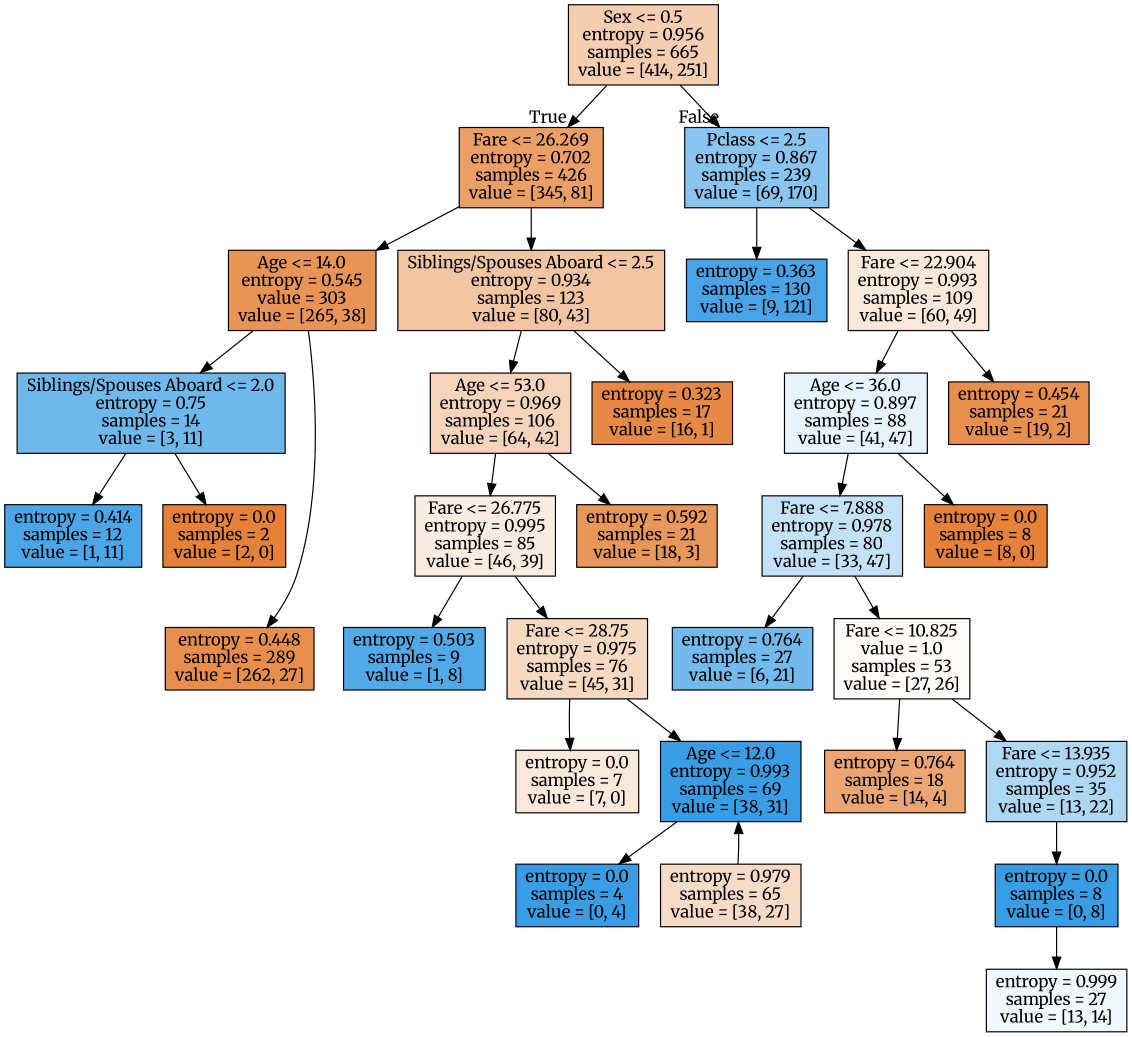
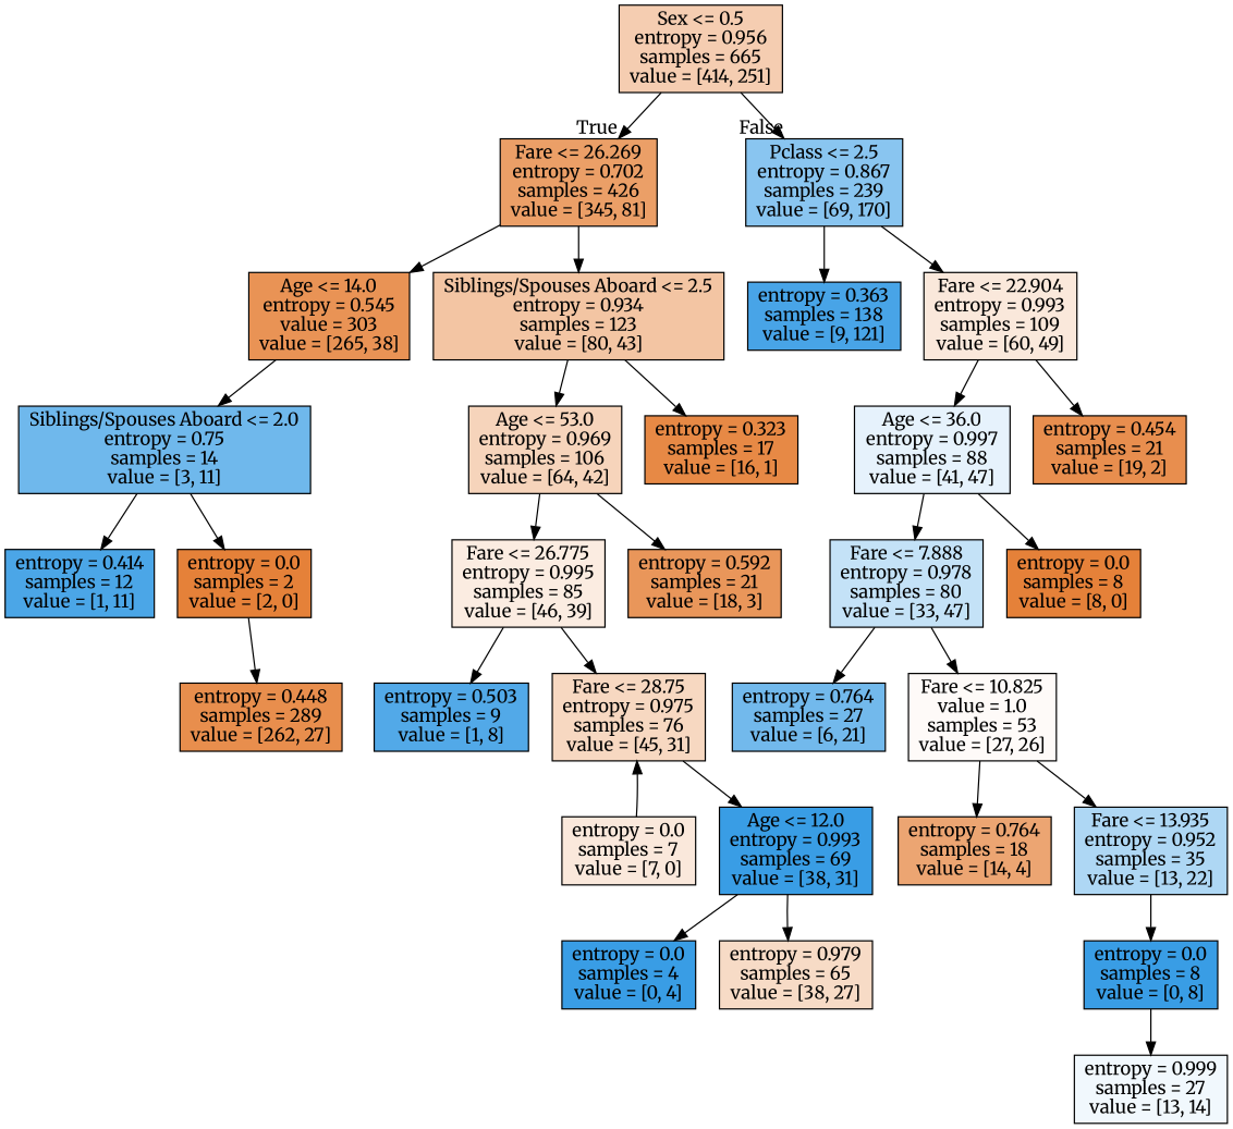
  digraph {
    fontname=Merriweather
    node [color=black fillcolor="#399de5" fontname=Merriweather shape=box style=filled]
    edge [fontname=Merriweather]
    n1 [fillcolor="#f5cdb1" label="Sex <= 0.5\nentropy = 0.956\nsamples = 665\nvalue = [414, 251]"]
    n2 [fillcolor="#eb9f67" label="Fare <= 26.269\nentropy = 0.702\nsamples = 426\nvalue = [345, 81]"]
    n3 [fillcolor="#89c5f0" label="Pclass <= 2.5\nentropy = 0.867\nsamples = 239\nvalue = [69, 170]"]
    n4 [fillcolor="#e99355" label="Age <= 14.0\nentropy = 0.545\nvalue = 303\nvalue = [265, 38]"]
    n5 [fillcolor="#f3c5a3" label="Siblings/Spouses Aboard <= 2.5\nentropy = 0.934\nsamples = 123\nvalue = [80, 43]"]
-   n6 [fillcolor="#48a4e7" label="entropy = 0.363\nsamples = 130\nvalue = [9, 121]"]
+   n6 [fillcolor="#48a4e7" label="entropy = 0.363\nsamples = 138\nvalue = [9, 121]"]
    n7 [fillcolor="#fae8db" label="Fare <= 22.904\nentropy = 0.993\nsamples = 109\nvalue = [60, 49]"]
    n8 [fillcolor="#6fb8ec" label="Siblings/Spouses Aboard <= 2.0\nentropy = 0.75\nsamples = 14\nvalue = [3, 11]"]
    n9 [fillcolor="#e88e4d" label="entropy = 0.448\nsamples = 289\nvalue = [262, 27]"]
    n10 [fillcolor="#f6d4bb" label="Age <= 53.0\nentropy = 0.969\nsamples = 106\nvalue = [64, 42]"]
    n11 [fillcolor="#e78945" label="entropy = 0.323\nsamples = 17\nvalue = [16, 1]"]
    n12 [fillcolor="#4ba6e7" label="entropy = 0.414\nsamples = 12\nvalue = [1, 11]"]
    n13 [fillcolor="#e58139" label="entropy = 0.0\nsamples = 2\nvalue = [2, 0]"]
    n14 [fillcolor="#fbece1" label="Fare <= 26.775\nentropy = 0.995\nsamples = 85\nvalue = [46, 39]"]
    n15 [fillcolor="#e9965a" label="entropy = 0.592\nsamples = 21\nvalue = [18, 3]"]
    n16 [fillcolor="#52a9e8" label="entropy = 0.503\nsamples = 9\nvalue = [1, 8]"]
    n17 [fillcolor="#f7d8c1" label="Fare <= 28.75\nentropy = 0.975\nsamples = 76\nvalue = [45, 31]"]
    n18 [fillcolor="#fae8db" label="entropy = 0.0\nsamples = 7\nvalue = [7, 0]"]
    n19 [label="Age <= 12.0\nentropy = 0.993\nsamples = 69\nvalue = [38, 31]"]
    n20 [label="entropy = 0.0\nsamples = 4\nvalue = [0, 4]"]
    n21 [fillcolor="#f7dbc6" label="entropy = 0.979\nsamples = 65\nvalue = [38, 27]"]
-   n22 [fillcolor="#e6f2fc" label="Age <= 36.0\nentropy = 0.897\nsamples = 88\nvalue = [41, 47]"]
+   n22 [fillcolor="#e6f2fc" label="Age <= 36.0\nentropy = 0.997\nsamples = 88\nvalue = [41, 47]"]
    n23 [fillcolor="#e88e4e" label="entropy = 0.454\nsamples = 21\nvalue = [19, 2]"]
    n24 [fillcolor="#c4e2f7" label="Fare <= 7.888\nentropy = 0.978\nsamples = 80\nvalue = [33, 47]"]
    n25 [fillcolor="#e58139" label="entropy = 0.0\nsamples = 8\nvalue = [8, 0]"]
    n26 [fillcolor="#72b9ec" label="entropy = 0.764\nsamples = 27\nvalue = [6, 21]"]
    n27 [fillcolor="#fefaf8" label="Fare <= 10.825\nvalue = 1.0\nsamples = 53\nvalue = [27, 26]"]
    n28 [fillcolor="#eca572" label="entropy = 0.764\nsamples = 18\nvalue = [14, 4]"]
    n29 [fillcolor="#aed7f4" label="Fare <= 13.935\nentropy = 0.952\nsamples = 35\nvalue = [13, 22]"]
    n30 [label="entropy = 0.0\nsamples = 8\nvalue = [0, 8]"]
    n31 [fillcolor="#f1f8fd" label="entropy = 0.999\nsamples = 27\nvalue = [13, 14]"]
    n1 -> n2 [headlabel=True labelangle=45 labeldistance=2.5]
    n1 -> n3 [headlabel=False labelangle=-45 labeldistance=2.5]
    n2 -> n4
    n2 -> n5
    n3 -> n6
    n3 -> n7
    n4 -> n8
-   n4 -> n9
+   n13 -> n9
    n5 -> n10
    n5 -> n11
    n7 -> n22
    n7 -> n23
    n8 -> n12
    n8 -> n13
    n10 -> n14
    n10 -> n15
    n14 -> n16
    n14 -> n17
-   n17 -> n18
+   n18 -> n17
    n17 -> n19
    n19 -> n20
-   n21 -> n19
+   n19 -> n21
    n22 -> n24
    n22 -> n25
    n24 -> n26
    n24 -> n27
    n27 -> n28
    n27 -> n29
    n29 -> n30
    n30 -> n31
  }
